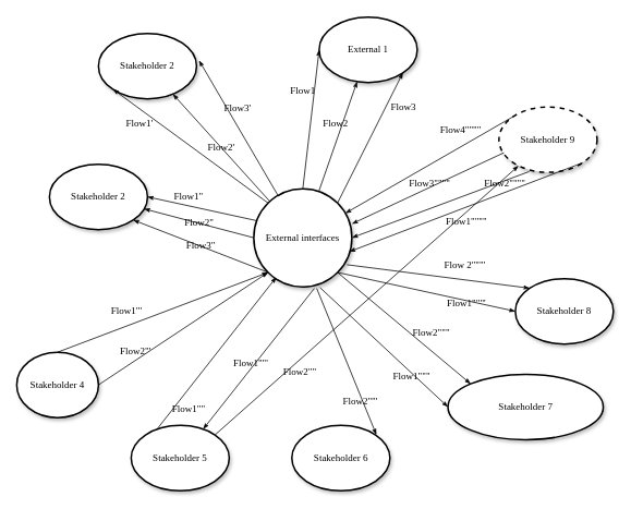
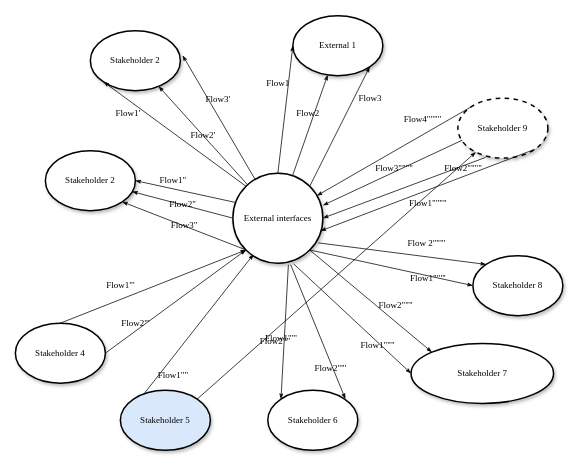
  <mxCell id="0" />
  <mxCell id="1" parent="0" />
  <mxCell id="2" value="Stakeholder 2" style="ellipse;whiteSpace=wrap;html=1;rounded=1;shadow=1;comic=0;labelBackgroundColor=none;strokeWidth=2;fontFamily=Verdana;fontSize=12;align=center;" parent="1" vertex="1"><mxGeometry x="120" y="40" width="120" height="80" as="geometry" /></mxCell>
  <mxCell id="3" value="External 1" style="ellipse;whiteSpace=wrap;html=1;rounded=1;shadow=1;comic=0;labelBackgroundColor=none;strokeWidth=2;fontFamily=Verdana;fontSize=12;align=center;" parent="1" vertex="1"><mxGeometry x="390" y="20" width="120" height="80" as="geometry" /></mxCell>
  <mxCell id="4" value="External interfaces" style="ellipse;whiteSpace=wrap;html=1;rounded=1;shadow=1;comic=0;labelBackgroundColor=none;strokeWidth=2;fontFamily=Verdana;fontSize=12;align=center;" parent="1" vertex="1"><mxGeometry x="310" y="230" width="120" height="120" as="geometry" /></mxCell>
  <mxCell id="5" value="Stakeholder 2" style="ellipse;whiteSpace=wrap;html=1;rounded=1;shadow=1;comic=0;labelBackgroundColor=none;strokeWidth=2;fontFamily=Verdana;fontSize=12;align=center;" parent="1" vertex="1"><mxGeometry x="60" y="200" width="120" height="80" as="geometry" /></mxCell>
  <mxCell id="6" value="Stakeholder 9" style="ellipse;whiteSpace=wrap;html=1;rounded=1;shadow=1;comic=0;labelBackgroundColor=none;strokeWidth=2;fontFamily=Verdana;fontSize=12;align=center;dashed=1;" parent="1" vertex="1"><mxGeometry x="610" y="130" width="120" height="80" as="geometry" /></mxCell>
  <mxCell id="7" value="Flow2'" style="edgeStyle=none;rounded=1;html=1;labelBackgroundColor=none;startArrow=none;startFill=0;startSize=5;endArrow=classicThin;endFill=1;endSize=5;jettySize=auto;orthogonalLoop=1;strokeColor=#000000;strokeWidth=1;fontFamily=Verdana;fontSize=12" parent="1" source="4" target="2" edge="1"><mxGeometry relative="1" as="geometry" /></mxCell>
  <mxCell id="8" value="Flow2" style="edgeStyle=none;rounded=1;html=1;labelBackgroundColor=none;startArrow=none;startFill=0;startSize=5;endArrow=classicThin;endFill=1;endSize=5;jettySize=auto;orthogonalLoop=1;strokeColor=#000000;strokeWidth=1;fontFamily=Verdana;fontSize=12" parent="1" source="4" target="3" edge="1"><mxGeometry x="0.2" y="8" relative="1" as="geometry"><mxPoint as="offset" /></mxGeometry></mxCell>
  <mxCell id="9" value="Flow2&quot;" style="edgeStyle=none;rounded=1;html=1;labelBackgroundColor=none;startArrow=none;startFill=0;startSize=5;endArrow=classicThin;endFill=1;endSize=5;jettySize=auto;orthogonalLoop=1;strokeColor=#000000;strokeWidth=1;fontFamily=Verdana;fontSize=12;exitX=0;exitY=0.5;exitDx=0;exitDy=0;" parent="1" source="4" target="5" edge="1"><mxGeometry relative="1" as="geometry" /></mxCell>
  <mxCell id="10" value="Flow3&quot;" style="edgeStyle=none;rounded=1;html=1;labelBackgroundColor=none;startArrow=none;startFill=0;startSize=5;endArrow=classicThin;endFill=1;endSize=5;jettySize=auto;orthogonalLoop=1;strokeColor=#000000;strokeWidth=1;fontFamily=Verdana;fontSize=12;exitX=0;exitY=1;exitDx=0;exitDy=0;entryX=1;entryY=1;entryDx=0;entryDy=0;" parent="1" source="4" target="5" edge="1"><mxGeometry relative="1" as="geometry"><mxPoint x="333.328" y="471.668" as="targetPoint" /></mxGeometry></mxCell>
  <mxCell id="11" value="Stakeholder 8" style="ellipse;whiteSpace=wrap;html=1;rounded=1;shadow=1;comic=0;labelBackgroundColor=none;strokeWidth=2;fontFamily=Verdana;fontSize=12;align=center;" parent="1" vertex="1"><mxGeometry x="630" y="340" width="120" height="80" as="geometry" /></mxCell>
  <mxCell id="12" value="&lt;div&gt;Flow3'&lt;br&gt;&lt;/div&gt;" style="edgeStyle=none;rounded=1;html=1;labelBackgroundColor=none;startArrow=none;startFill=0;startSize=5;endArrow=classicThin;endFill=1;endSize=5;jettySize=auto;orthogonalLoop=1;strokeColor=#000000;strokeWidth=1;fontFamily=Verdana;fontSize=12;entryX=1.025;entryY=0.413;entryDx=0;entryDy=0;entryPerimeter=0;" parent="1" source="4" target="2" edge="1"><mxGeometry x="0.238" y="-12" relative="1" as="geometry"><mxPoint x="290" y="90" as="targetPoint" /><mxPoint y="1" as="offset" /></mxGeometry></mxCell>
  <mxCell id="13" value="Flow1'" style="edgeStyle=none;rounded=1;html=1;labelBackgroundColor=none;startArrow=none;startFill=0;startSize=5;endArrow=classicThin;endFill=1;endSize=5;jettySize=auto;orthogonalLoop=1;strokeColor=#000000;strokeWidth=1;fontFamily=Verdana;fontSize=12;exitX=0;exitY=0;exitDx=0;exitDy=0;entryX=0;entryY=1;entryDx=0;entryDy=0;" parent="1" source="4" target="2" edge="1"><mxGeometry x="0.569" y="14" relative="1" as="geometry"><mxPoint x="203" y="170" as="targetPoint" /><mxPoint y="1" as="offset" /></mxGeometry></mxCell>
  <mxCell id="14" value="Flow1&quot;" style="edgeStyle=none;rounded=1;html=1;labelBackgroundColor=none;startArrow=none;startFill=0;startSize=5;endArrow=classicThin;endFill=1;endSize=5;jettySize=auto;orthogonalLoop=1;strokeColor=#000000;strokeWidth=1;fontFamily=Verdana;fontSize=12;exitX=0.025;exitY=0.325;exitDx=0;exitDy=0;exitPerimeter=0;" parent="1" source="4" edge="1"><mxGeometry x="0.282" y="-11" relative="1" as="geometry"><mxPoint x="339.652" y="255.592" as="sourcePoint" /><mxPoint x="180" y="240" as="targetPoint" /><mxPoint as="offset" /></mxGeometry></mxCell>
  <mxCell id="15" value="Flow1" style="edgeStyle=none;rounded=1;html=1;labelBackgroundColor=none;startArrow=none;startFill=0;startSize=5;endArrow=classicThin;endFill=1;endSize=5;jettySize=auto;orthogonalLoop=1;strokeColor=#000000;strokeWidth=1;fontFamily=Verdana;fontSize=12;entryX=0;entryY=0.5;entryDx=0;entryDy=0;exitX=0.5;exitY=0;exitDx=0;exitDy=0;" parent="1" source="4" target="3" edge="1"><mxGeometry x="0.393" y="14" relative="1" as="geometry"><mxPoint x="339.652" y="255.592" as="sourcePoint" /><mxPoint x="220.99" y="124.252" as="targetPoint" /><mxPoint as="offset" /></mxGeometry></mxCell>
  <mxCell id="16" value="&lt;div&gt;Flow3&lt;br&gt;&lt;/div&gt;" style="edgeStyle=none;rounded=1;html=1;labelBackgroundColor=none;startArrow=none;startFill=0;startSize=5;endArrow=classicThin;endFill=1;endSize=5;jettySize=auto;orthogonalLoop=1;strokeColor=#000000;strokeWidth=1;fontFamily=Verdana;fontSize=12;exitX=1;exitY=0;exitDx=0;exitDy=0;entryX=1;entryY=1;entryDx=0;entryDy=0;" parent="1" source="4" target="3" edge="1"><mxGeometry x="0.582" y="-19" relative="1" as="geometry"><mxPoint x="399.596" y="243.29" as="sourcePoint" /><mxPoint x="446.447" y="108.966" as="targetPoint" /><mxPoint as="offset" /></mxGeometry></mxCell>
  <mxCell id="17" value="Flow4&quot;&quot;&quot;&quot;" style="edgeStyle=none;rounded=1;html=1;labelBackgroundColor=none;startArrow=none;startFill=0;startSize=5;endArrow=classicThin;endFill=1;endSize=5;jettySize=auto;orthogonalLoop=1;strokeColor=#000000;strokeWidth=1;fontFamily=Verdana;fontSize=12;exitX=0;exitY=0;exitDx=0;exitDy=0;" parent="1" source="6" target="4" edge="1"><mxGeometry x="-0.462" y="-18" relative="1" as="geometry"><mxPoint x="430" y="290" as="sourcePoint" /><mxPoint x="400" y="70" as="targetPoint" /><mxPoint as="offset" /></mxGeometry></mxCell>
  <mxCell id="18" value="&lt;div&gt;&lt;div&gt;Flow3&quot;&quot;&quot;&quot;&lt;br&gt;&lt;/div&gt;&lt;/div&gt;" style="edgeStyle=none;rounded=1;html=1;labelBackgroundColor=none;startArrow=none;startFill=0;startSize=5;endArrow=classicThin;endFill=1;endSize=5;jettySize=auto;orthogonalLoop=1;strokeColor=#000000;strokeWidth=1;fontFamily=Verdana;fontSize=12;exitX=0.05;exitY=0.7;exitDx=0;exitDy=0;exitPerimeter=0;" parent="1" source="6" edge="1"><mxGeometry x="-0.036" y="-4" relative="1" as="geometry"><mxPoint x="617.574" y="181.716" as="sourcePoint" /><mxPoint x="430" y="273" as="targetPoint" /><mxPoint as="offset" /></mxGeometry></mxCell>
  <mxCell id="19" value="Flow2&quot;&quot;&quot;&quot;" style="edgeStyle=none;rounded=1;html=1;labelBackgroundColor=none;startArrow=none;startFill=0;startSize=5;endArrow=classicThin;endFill=1;endSize=5;jettySize=auto;orthogonalLoop=1;strokeColor=#000000;strokeWidth=1;fontFamily=Verdana;fontSize=12;exitX=0.308;exitY=0.988;exitDx=0;exitDy=0;exitPerimeter=0;entryX=1;entryY=0.5;entryDx=0;entryDy=0;" parent="1" source="6" target="4" edge="1"><mxGeometry x="-0.716" y="4" relative="1" as="geometry"><mxPoint x="606" y="226" as="sourcePoint" /><mxPoint x="440" y="283" as="targetPoint" /><mxPoint as="offset" /></mxGeometry></mxCell>
  <mxCell id="20" value="Flow1&quot;&quot;&quot;&quot;" style="edgeStyle=none;rounded=1;html=1;labelBackgroundColor=none;startArrow=none;startFill=0;startSize=5;endArrow=classicThin;endFill=1;endSize=5;jettySize=auto;orthogonalLoop=1;strokeColor=#000000;strokeWidth=1;fontFamily=Verdana;fontSize=12;exitX=1;exitY=1;exitDx=0;exitDy=0;entryX=0.975;entryY=0.642;entryDx=0;entryDy=0;entryPerimeter=0;" parent="1" source="6" target="4" edge="1"><mxGeometry x="0.039" y="16" relative="1" as="geometry"><mxPoint x="656.96" y="219.04" as="sourcePoint" /><mxPoint x="440" y="300" as="targetPoint" /><mxPoint as="offset" /></mxGeometry></mxCell>
  <mxCell id="21" value="Flow 2&quot;&quot;&quot;'" style="edgeStyle=none;rounded=1;html=1;labelBackgroundColor=none;startArrow=none;startFill=0;startSize=5;endArrow=classicThin;endFill=1;endSize=5;jettySize=auto;orthogonalLoop=1;strokeColor=#000000;strokeWidth=1;fontFamily=Verdana;fontSize=12;exitX=0.95;exitY=0.775;exitDx=0;exitDy=0;exitPerimeter=0;entryX=0;entryY=0;entryDx=0;entryDy=0;" parent="1" source="4" target="11" edge="1"><mxGeometry x="0.268" y="17" relative="1" as="geometry"><mxPoint x="637.574" y="151.716" as="sourcePoint" /><mxPoint x="650" y="360" as="targetPoint" /><mxPoint as="offset" /></mxGeometry></mxCell>
  <mxCell id="22" value="&lt;div&gt;Flow1&quot;&quot;&quot;'&lt;br&gt;&lt;/div&gt;" style="edgeStyle=none;rounded=1;html=1;labelBackgroundColor=none;startArrow=none;startFill=0;startSize=5;endArrow=classicThin;endFill=1;endSize=5;jettySize=auto;orthogonalLoop=1;strokeColor=#000000;strokeWidth=1;fontFamily=Verdana;fontSize=12;exitX=1;exitY=1;exitDx=0;exitDy=0;entryX=0;entryY=0.5;entryDx=0;entryDy=0;" parent="1" source="4" target="11" edge="1"><mxGeometry x="0.454" y="-3" relative="1" as="geometry"><mxPoint x="434" y="333" as="sourcePoint" /><mxPoint x="657.574" y="361.716" as="targetPoint" /><mxPoint as="offset" /></mxGeometry></mxCell>
  <mxCell id="23" value="Stakeholder 7" style="ellipse;whiteSpace=wrap;html=1;rounded=1;shadow=1;comic=0;labelBackgroundColor=none;strokeWidth=2;fontFamily=Verdana;fontSize=12;align=center;" parent="1" vertex="1"><mxGeometry x="547.57" y="457" width="190" height="80" as="geometry" /></mxCell>
  <mxCell id="24" value="Flow2&quot;&quot;&quot;" style="edgeStyle=none;rounded=1;html=1;labelBackgroundColor=none;startArrow=none;startFill=0;startSize=5;endArrow=classicThin;endFill=1;endSize=5;jettySize=auto;orthogonalLoop=1;strokeColor=#000000;strokeWidth=1;fontFamily=Verdana;fontSize=12;exitX=1;exitY=1;exitDx=0;exitDy=0;entryX=0;entryY=0;entryDx=0;entryDy=0;" parent="1" source="4" target="23" edge="1"><mxGeometry x="0.268" y="17" relative="1" as="geometry"><mxPoint x="341.57" y="440" as="sourcePoint" /><mxPoint x="567.57" y="477" as="targetPoint" /><mxPoint as="offset" /></mxGeometry></mxCell>
  <mxCell id="25" value="Flow1&quot;&quot;&quot;" style="edgeStyle=none;rounded=1;html=1;labelBackgroundColor=none;startArrow=none;startFill=0;startSize=5;endArrow=classicThin;endFill=1;endSize=5;jettySize=auto;orthogonalLoop=1;strokeColor=#000000;strokeWidth=1;fontFamily=Verdana;fontSize=12;exitX=0.675;exitY=1.008;exitDx=0;exitDy=0;entryX=0;entryY=0.5;entryDx=0;entryDy=0;exitPerimeter=0;" parent="1" source="4" target="23" edge="1"><mxGeometry x="0.454" y="-3" relative="1" as="geometry"><mxPoint x="329.996" y="449.426" as="sourcePoint" /><mxPoint x="575.144" y="478.716" as="targetPoint" /><mxPoint as="offset" /></mxGeometry></mxCell>
  <mxCell id="26" value="Stakeholder 6" style="ellipse;whiteSpace=wrap;html=1;rounded=1;shadow=1;comic=0;labelBackgroundColor=none;strokeWidth=2;fontFamily=Verdana;fontSize=12;align=center;" parent="1" vertex="1"><mxGeometry x="356.57" y="519.57" width="120" height="80" as="geometry" /></mxCell>
- <mxCell id="27" value="Flow1&quot;&quot;'" style="edgeStyle=none;rounded=1;html=1;labelBackgroundColor=none;startArrow=none;startFill=0;startSize=5;endArrow=classicThin;endFill=1;endSize=5;jettySize=auto;orthogonalLoop=1;strokeColor=#000000;strokeWidth=1;fontFamily=Verdana;fontSize=12;exitX=0.617;exitY=1.017;exitDx=0;exitDy=0;exitPerimeter=0;" parent="1" source="4" target="29" edge="1"><mxGeometry x="0.096" y="-4" relative="1" as="geometry"><mxPoint x="200" y="413.53" as="sourcePoint" /><mxPoint x="384.144" y="541.286" as="targetPoint" /><mxPoint x="-1" as="offset" /></mxGeometry></mxCell>
+ <mxCell id="27" value="Flow1&quot;&quot;'" style="edgeStyle=none;rounded=1;html=1;labelBackgroundColor=none;startArrow=none;startFill=0;startSize=5;endArrow=classicThin;endFill=1;endSize=5;jettySize=auto;orthogonalLoop=1;strokeColor=#000000;strokeWidth=1;fontFamily=Verdana;fontSize=12;exitX=0.617;exitY=1.017;exitDx=0;exitDy=0;entryX=0;entryY=0;entryDx=0;entryDy=0;exitPerimeter=0;" parent="1" source="4" target="26" edge="1"><mxGeometry x="0.096" y="-4" relative="1" as="geometry"><mxPoint x="200" y="413.53" as="sourcePoint" /><mxPoint x="384.144" y="541.286" as="targetPoint" /><mxPoint x="-1" as="offset" /></mxGeometry></mxCell>
  <mxCell id="28" value="Flow2&quot;&quot;'" style="edgeStyle=none;rounded=1;html=1;labelBackgroundColor=none;startArrow=none;startFill=0;startSize=5;endArrow=classicThin;endFill=1;endSize=5;jettySize=auto;orthogonalLoop=1;strokeColor=#000000;strokeWidth=1;fontFamily=Verdana;fontSize=12;exitX=0.642;exitY=1.017;exitDx=0;exitDy=0;exitPerimeter=0;" parent="1" source="4" edge="1"><mxGeometry x="0.529" y="-3" relative="1" as="geometry"><mxPoint x="221.426" y="394.996" as="sourcePoint" /><mxPoint x="460" y="531" as="targetPoint" /><mxPoint as="offset" /></mxGeometry></mxCell>
- <mxCell id="29" value="Stakeholder 5" style="ellipse;whiteSpace=wrap;html=1;rounded=1;shadow=1;comic=0;labelBackgroundColor=none;strokeWidth=2;fontFamily=Verdana;fontSize=12;align=center;" parent="1" vertex="1"><mxGeometry x="160" y="519.57" width="120" height="80" as="geometry" /></mxCell>
+ <mxCell id="29" value="Stakeholder 5" style="ellipse;whiteSpace=wrap;html=1;rounded=1;shadow=1;comic=0;labelBackgroundColor=none;strokeWidth=2;fontFamily=Verdana;fontSize=12;align=center;fillColor=#dae8fc;" parent="1" vertex="1"><mxGeometry x="160" y="519.57" width="120" height="80" as="geometry" /></mxCell>
  <mxCell id="30" value="Flow2&quot;&quot;" style="edgeStyle=none;rounded=1;html=1;labelBackgroundColor=none;startArrow=none;startFill=0;startSize=5;endArrow=classicThin;endFill=1;endSize=5;jettySize=auto;orthogonalLoop=1;strokeColor=#000000;strokeWidth=1;fontFamily=Verdana;fontSize=12;exitX=1;exitY=0;exitDx=0;exitDy=0;" parent="1" source="29" target="6" edge="1"><mxGeometry x="-0.481" y="-11" relative="1" as="geometry"><mxPoint x="323" y="279" as="sourcePoint" /><mxPoint x="190" y="250" as="targetPoint" /><mxPoint as="offset" /></mxGeometry></mxCell>
  <mxCell id="31" value="Flow1&quot;&quot;" style="edgeStyle=none;rounded=1;html=1;labelBackgroundColor=none;startArrow=none;startFill=0;startSize=5;endArrow=classicThin;endFill=1;endSize=5;jettySize=auto;orthogonalLoop=1;strokeColor=#000000;strokeWidth=1;fontFamily=Verdana;fontSize=12;exitX=0.258;exitY=0.068;exitDx=0;exitDy=0;entryX=0.5;entryY=1;entryDx=0;entryDy=0;exitPerimeter=0;" parent="1" source="29" edge="1"><mxGeometry x="-0.631" y="-15" relative="1" as="geometry"><mxPoint x="229.996" y="519.566" as="sourcePoint" /><mxPoint x="337.57" y="338.28" as="targetPoint" /><mxPoint as="offset" /></mxGeometry></mxCell>
- <mxCell id="32" value="Stakeholder 4" style="ellipse;whiteSpace=wrap;html=1;rounded=1;shadow=1;comic=0;labelBackgroundColor=none;strokeWidth=2;fontFamily=Verdana;fontSize=12;align=center;" parent="1" vertex="1"><mxGeometry x="20" y="430" width="100" height="80" as="geometry" /></mxCell>
+ <mxCell id="32" value="Stakeholder 4" style="ellipse;whiteSpace=wrap;html=1;rounded=1;shadow=1;comic=0;labelBackgroundColor=none;strokeWidth=2;fontFamily=Verdana;fontSize=12;align=center;" parent="1" vertex="1"><mxGeometry x="20" y="430" width="120" height="80" as="geometry" /></mxCell>
  <mxCell id="33" value="Flow1&quot;'" style="edgeStyle=none;rounded=1;html=1;labelBackgroundColor=none;startArrow=none;startFill=0;startSize=5;endArrow=classicThin;endFill=1;endSize=5;jettySize=auto;orthogonalLoop=1;strokeColor=#000000;strokeWidth=1;fontFamily=Verdana;fontSize=12;exitX=0.5;exitY=0;exitDx=0;exitDy=0;entryX=0;entryY=1;entryDx=0;entryDy=0;" parent="1" source="32" target="4" edge="1"><mxGeometry x="-0.303" y="17" relative="1" as="geometry"><mxPoint x="93.39" y="456.73" as="sourcePoint" /><mxPoint x="240" y="270" as="targetPoint" /><mxPoint as="offset" /></mxGeometry></mxCell>
  <mxCell id="34" value="Flow2&quot;'" style="edgeStyle=none;rounded=1;html=1;labelBackgroundColor=none;startArrow=none;startFill=0;startSize=5;endArrow=classicThin;endFill=1;endSize=5;jettySize=auto;orthogonalLoop=1;strokeColor=#000000;strokeWidth=1;fontFamily=Verdana;fontSize=12;exitX=1;exitY=0.5;exitDx=0;exitDy=0;entryX=0;entryY=1;entryDx=0;entryDy=0;" parent="1" source="32" target="4" edge="1"><mxGeometry x="-0.519" y="9" relative="1" as="geometry"><mxPoint x="90" y="440" as="sourcePoint" /><mxPoint x="337.574" y="342.426" as="targetPoint" /><mxPoint as="offset" /></mxGeometry></mxCell>
